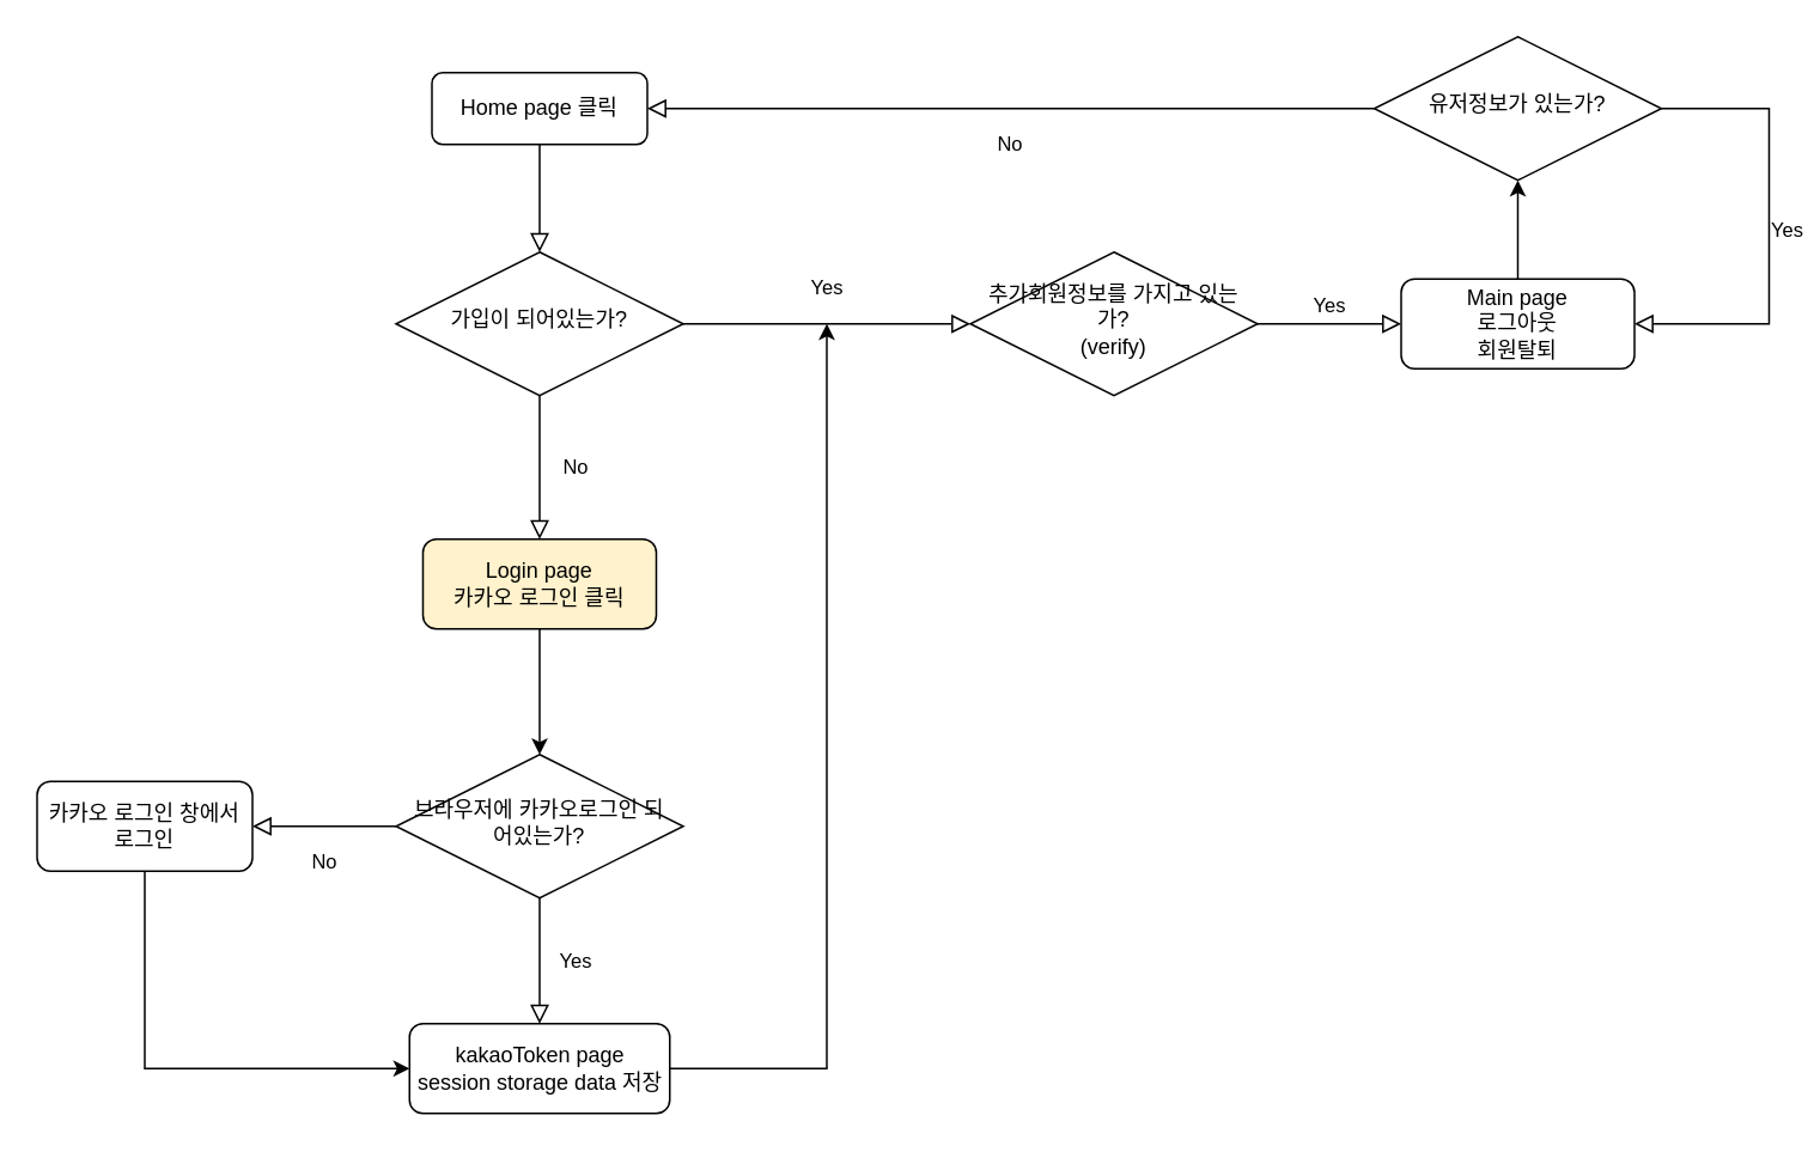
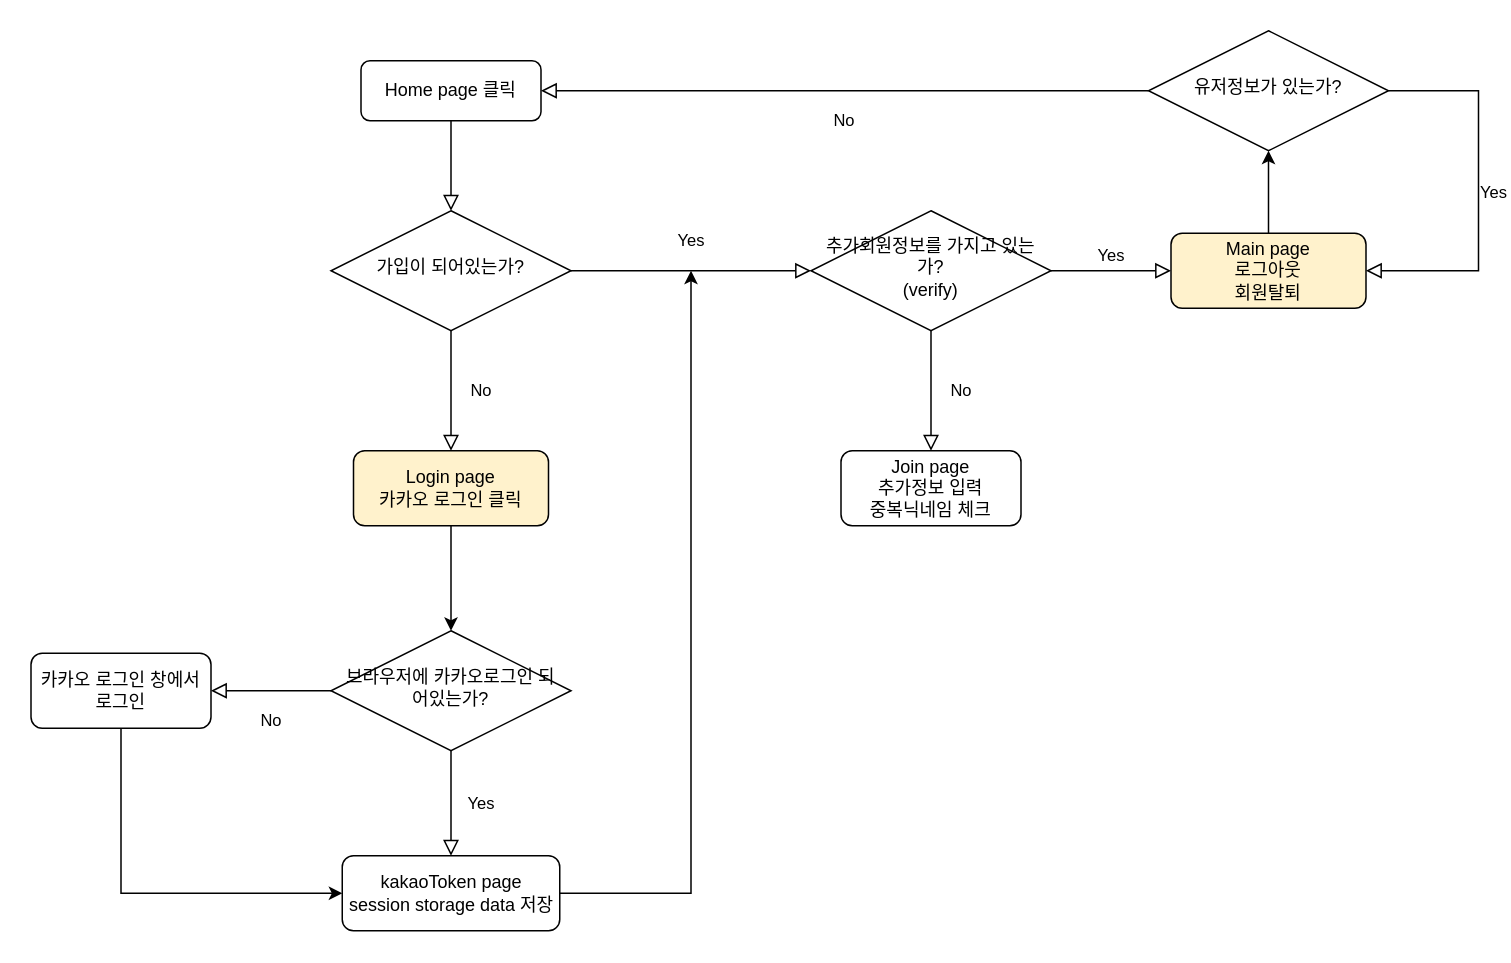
  <mxCell id="0" />
  <mxCell id="1" parent="0" />
  <mxCell id="2" value="" style="rounded=0;html=1;jettySize=auto;orthogonalLoop=1;fontSize=11;endArrow=block;endFill=0;endSize=8;strokeWidth=1;shadow=0;labelBackgroundColor=none;edgeStyle=orthogonalEdgeStyle;" parent="1" source="3" target="6" edge="1"><mxGeometry relative="1" as="geometry" /></mxCell>
  <mxCell id="3" value="Home page 클릭" style="rounded=1;whiteSpace=wrap;html=1;fontSize=12;glass=0;strokeWidth=1;shadow=0;" parent="1" vertex="1"><mxGeometry x="240" y="40" width="120" height="40" as="geometry" /></mxCell>
  <mxCell id="4" value="Yes" style="rounded=0;html=1;jettySize=auto;orthogonalLoop=1;fontSize=11;endArrow=block;endFill=0;endSize=8;strokeWidth=1;shadow=0;labelBackgroundColor=none;edgeStyle=orthogonalEdgeStyle;" parent="1" source="6" target="10" edge="1"><mxGeometry y="20" relative="1" as="geometry"><mxPoint as="offset" /></mxGeometry></mxCell>
  <mxCell id="5" value="No" style="edgeStyle=orthogonalEdgeStyle;rounded=0;html=1;jettySize=auto;orthogonalLoop=1;fontSize=11;endArrow=block;endFill=0;endSize=8;strokeWidth=1;shadow=0;labelBackgroundColor=none;" parent="1" source="6" target="7" edge="1"><mxGeometry y="20" relative="1" as="geometry"><mxPoint as="offset" /></mxGeometry></mxCell>
  <mxCell id="6" value="가입이 되어있는가?" style="rhombus;whiteSpace=wrap;html=1;shadow=0;fontFamily=Helvetica;fontSize=12;align=center;strokeWidth=1;spacing=6;spacingTop=-4;" parent="1" vertex="1"><mxGeometry x="220" y="140" width="160" height="80" as="geometry" /></mxCell>
  <mxCell id="7" value="Login page&lt;br&gt;카카오 로그인 클릭" style="rounded=1;whiteSpace=wrap;html=1;fontSize=12;glass=0;strokeWidth=1;shadow=0;fillColor=#fff2cc;" parent="1" vertex="1"><mxGeometry x="235" y="300" width="130" height="50" as="geometry" /></mxCell>
+ <mxCell id="8" value="No" style="rounded=0;html=1;jettySize=auto;orthogonalLoop=1;fontSize=11;endArrow=block;endFill=0;endSize=8;strokeWidth=1;shadow=0;labelBackgroundColor=none;edgeStyle=orthogonalEdgeStyle;" parent="1" source="10" target="11" edge="1"><mxGeometry y="20" relative="1" as="geometry"><mxPoint as="offset" /></mxGeometry></mxCell>
  <mxCell id="9" value="Yes" style="edgeStyle=orthogonalEdgeStyle;rounded=0;html=1;jettySize=auto;orthogonalLoop=1;fontSize=11;endArrow=block;endFill=0;endSize=8;strokeWidth=1;shadow=0;labelBackgroundColor=none;" parent="1" source="10" target="12" edge="1"><mxGeometry y="10" relative="1" as="geometry"><mxPoint as="offset" /></mxGeometry></mxCell>
  <mxCell id="10" value="추가회원정보를 가지고 있는가?&lt;br&gt;(verify)" style="rhombus;whiteSpace=wrap;html=1;shadow=0;fontFamily=Helvetica;fontSize=12;align=center;strokeWidth=1;spacing=6;spacingTop=-4;" parent="1" vertex="1"><mxGeometry x="540" y="140" width="160" height="80" as="geometry" /></mxCell>
- <mxCell id="12" value="Main page&lt;br&gt;로그아웃&lt;br&gt;회원탈퇴" style="rounded=1;whiteSpace=wrap;html=1;fontSize=12;glass=0;strokeWidth=1;shadow=0;" parent="1" vertex="1"><mxGeometry x="780" y="155" width="130" height="50" as="geometry" /></mxCell>
+ <mxCell id="11" value="Join page&lt;br&gt;추가정보 입력&lt;br&gt;중복닉네임 체크" style="rounded=1;whiteSpace=wrap;html=1;fontSize=12;glass=0;strokeWidth=1;shadow=0;" parent="1" vertex="1"><mxGeometry x="560" y="300" width="120" height="50" as="geometry" /></mxCell>
+ <mxCell id="12" value="Main page&lt;br&gt;로그아웃&lt;br&gt;회원탈퇴" style="rounded=1;whiteSpace=wrap;html=1;fontSize=12;glass=0;strokeWidth=1;shadow=0;fillColor=#fff2cc;" parent="1" vertex="1"><mxGeometry x="780" y="155" width="130" height="50" as="geometry" /></mxCell>
  <mxCell id="13" value="브라우저에 카카오로그인 되어있는가?" style="rhombus;whiteSpace=wrap;html=1;shadow=0;fontFamily=Helvetica;fontSize=12;align=center;strokeWidth=1;spacing=6;spacingTop=-4;" vertex="1" parent="1"><mxGeometry x="220" y="420" width="160" height="80" as="geometry" /></mxCell>
  <mxCell id="14" value="" style="endArrow=classic;html=1;rounded=0;exitX=0.5;exitY=1;exitDx=0;exitDy=0;entryX=0.5;entryY=0;entryDx=0;entryDy=0;" edge="1" parent="1" source="7" target="13"><mxGeometry width="50" height="50" relative="1" as="geometry"><mxPoint x="370" y="430" as="sourcePoint" /><mxPoint x="420" y="380" as="targetPoint" /></mxGeometry></mxCell>
  <mxCell id="15" value="No" style="edgeStyle=orthogonalEdgeStyle;rounded=0;html=1;jettySize=auto;orthogonalLoop=1;fontSize=11;endArrow=block;endFill=0;endSize=8;strokeWidth=1;shadow=0;labelBackgroundColor=none;entryX=1;entryY=0.5;entryDx=0;entryDy=0;" edge="1" parent="1" target="16"><mxGeometry y="20" relative="1" as="geometry"><mxPoint as="offset" /><mxPoint x="220" y="460" as="sourcePoint" /><mxPoint x="470" y="460" as="targetPoint" /><Array as="points"><mxPoint x="180" y="460" /><mxPoint x="180" y="460" /></Array></mxGeometry></mxCell>
  <mxCell id="16" value="카카오 로그인 창에서&lt;br&gt;로그인" style="rounded=1;whiteSpace=wrap;html=1;fontSize=12;glass=0;strokeWidth=1;shadow=0;" vertex="1" parent="1"><mxGeometry x="20" y="435" width="120" height="50" as="geometry" /></mxCell>
  <mxCell id="17" value="kakaoToken page&lt;br&gt;session storage data 저장" style="rounded=1;whiteSpace=wrap;html=1;fontSize=12;glass=0;strokeWidth=1;shadow=0;" vertex="1" parent="1"><mxGeometry x="227.5" y="570" width="145" height="50" as="geometry" /></mxCell>
  <mxCell id="18" value="Yes" style="rounded=0;html=1;jettySize=auto;orthogonalLoop=1;fontSize=11;endArrow=block;endFill=0;endSize=8;strokeWidth=1;shadow=0;labelBackgroundColor=none;edgeStyle=orthogonalEdgeStyle;exitX=0.5;exitY=1;exitDx=0;exitDy=0;entryX=0.5;entryY=0;entryDx=0;entryDy=0;" edge="1" parent="1" source="13" target="17"><mxGeometry y="20" relative="1" as="geometry"><mxPoint as="offset" /><mxPoint x="420" y="500" as="sourcePoint" /><mxPoint x="470" y="190" as="targetPoint" /></mxGeometry></mxCell>
  <mxCell id="19" value="" style="endArrow=classic;html=1;rounded=0;exitX=0.5;exitY=1;exitDx=0;exitDy=0;entryX=0;entryY=0.5;entryDx=0;entryDy=0;" edge="1" parent="1" source="16" target="17"><mxGeometry width="50" height="50" relative="1" as="geometry"><mxPoint x="310" y="360" as="sourcePoint" /><mxPoint x="310" y="430" as="targetPoint" /><Array as="points"><mxPoint x="80" y="595" /></Array></mxGeometry></mxCell>
  <mxCell id="20" value="" style="endArrow=classic;html=1;rounded=0;exitX=1;exitY=0.5;exitDx=0;exitDy=0;" edge="1" parent="1" source="17"><mxGeometry width="50" height="50" relative="1" as="geometry"><mxPoint x="310" y="360" as="sourcePoint" /><mxPoint x="460" y="180" as="targetPoint" /><Array as="points"><mxPoint x="460" y="595" /></Array></mxGeometry></mxCell>
  <mxCell id="21" value="유저정보가 있는가?" style="rhombus;whiteSpace=wrap;html=1;shadow=0;fontFamily=Helvetica;fontSize=12;align=center;strokeWidth=1;spacing=6;spacingTop=-4;" vertex="1" parent="1"><mxGeometry x="765" width="160" height="80" as="geometry" y="20" /></mxCell>
  <mxCell id="22" value="Yes" style="edgeStyle=orthogonalEdgeStyle;rounded=0;html=1;jettySize=auto;orthogonalLoop=1;fontSize=11;endArrow=block;endFill=0;endSize=8;strokeWidth=1;shadow=0;labelBackgroundColor=none;entryX=1;entryY=0.5;entryDx=0;entryDy=0;exitX=1;exitY=0.5;exitDx=0;exitDy=0;" edge="1" parent="1" source="21" target="12"><mxGeometry y="10" relative="1" as="geometry"><mxPoint as="offset" /><mxPoint x="925" y="320" as="sourcePoint" /><mxPoint x="985" y="310" as="targetPoint" /><Array as="points"><mxPoint x="985" y="60" /><mxPoint x="985" y="180" /></Array></mxGeometry></mxCell>
  <mxCell id="23" value="" style="endArrow=classic;html=1;rounded=0;exitX=0.5;exitY=0;exitDx=0;exitDy=0;" edge="1" parent="1" source="12"><mxGeometry width="50" height="50" relative="1" as="geometry"><mxPoint x="845" y="150" as="sourcePoint" /><mxPoint x="845" y="100" as="targetPoint" /><Array as="points" /></mxGeometry></mxCell>
  <mxCell id="24" value="No" style="rounded=0;html=1;jettySize=auto;orthogonalLoop=1;fontSize=11;endArrow=block;endFill=0;endSize=8;strokeWidth=1;shadow=0;labelBackgroundColor=none;edgeStyle=orthogonalEdgeStyle;exitX=0;exitY=0.5;exitDx=0;exitDy=0;entryX=1;entryY=0.5;entryDx=0;entryDy=0;" edge="1" parent="1" source="21" target="3"><mxGeometry y="20" relative="1" as="geometry"><mxPoint as="offset" /><mxPoint x="630" y="230" as="sourcePoint" /><mxPoint x="630" y="310" as="targetPoint" /><Array as="points"><mxPoint x="750" y="60" /><mxPoint x="750" y="60" /></Array></mxGeometry></mxCell>
